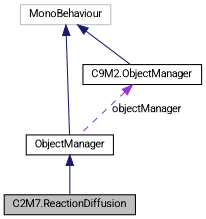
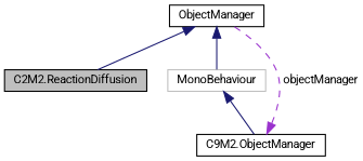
  digraph {
    fontname=Roboto
    node [color=black fillcolor=white fontname=Roboto fontsize=10 shape=record style=filled]
    edge [color=midnightblue dir=back fontname=Roboto fontsize=10 labelfontname=Helvetica labelfontsize=10 style=solid]
-   n1 [fillcolor=grey75 fontcolor=black height=0.2 label="C2M7.ReactionDiffusion" width=0.4]
+   n1 [fillcolor=grey75 fontcolor=black height=0.2 label="C2M2.ReactionDiffusion" width=0.4]
    n2 [height=0.2 label=ObjectManager width=0.4]
    n3 [color=grey75 height=0.2 label=MonoBehaviour width=0.4]
    n4 [height=0.2 label="C9M2.ObjectManager" width=0.4]
    n2 -> n1
-   n3 -> n2
+   n2 -> n3
    n3 -> n4
    n4 -> n2 [color=darkorchid3 label=" objectManager" style=dashed]
  }
